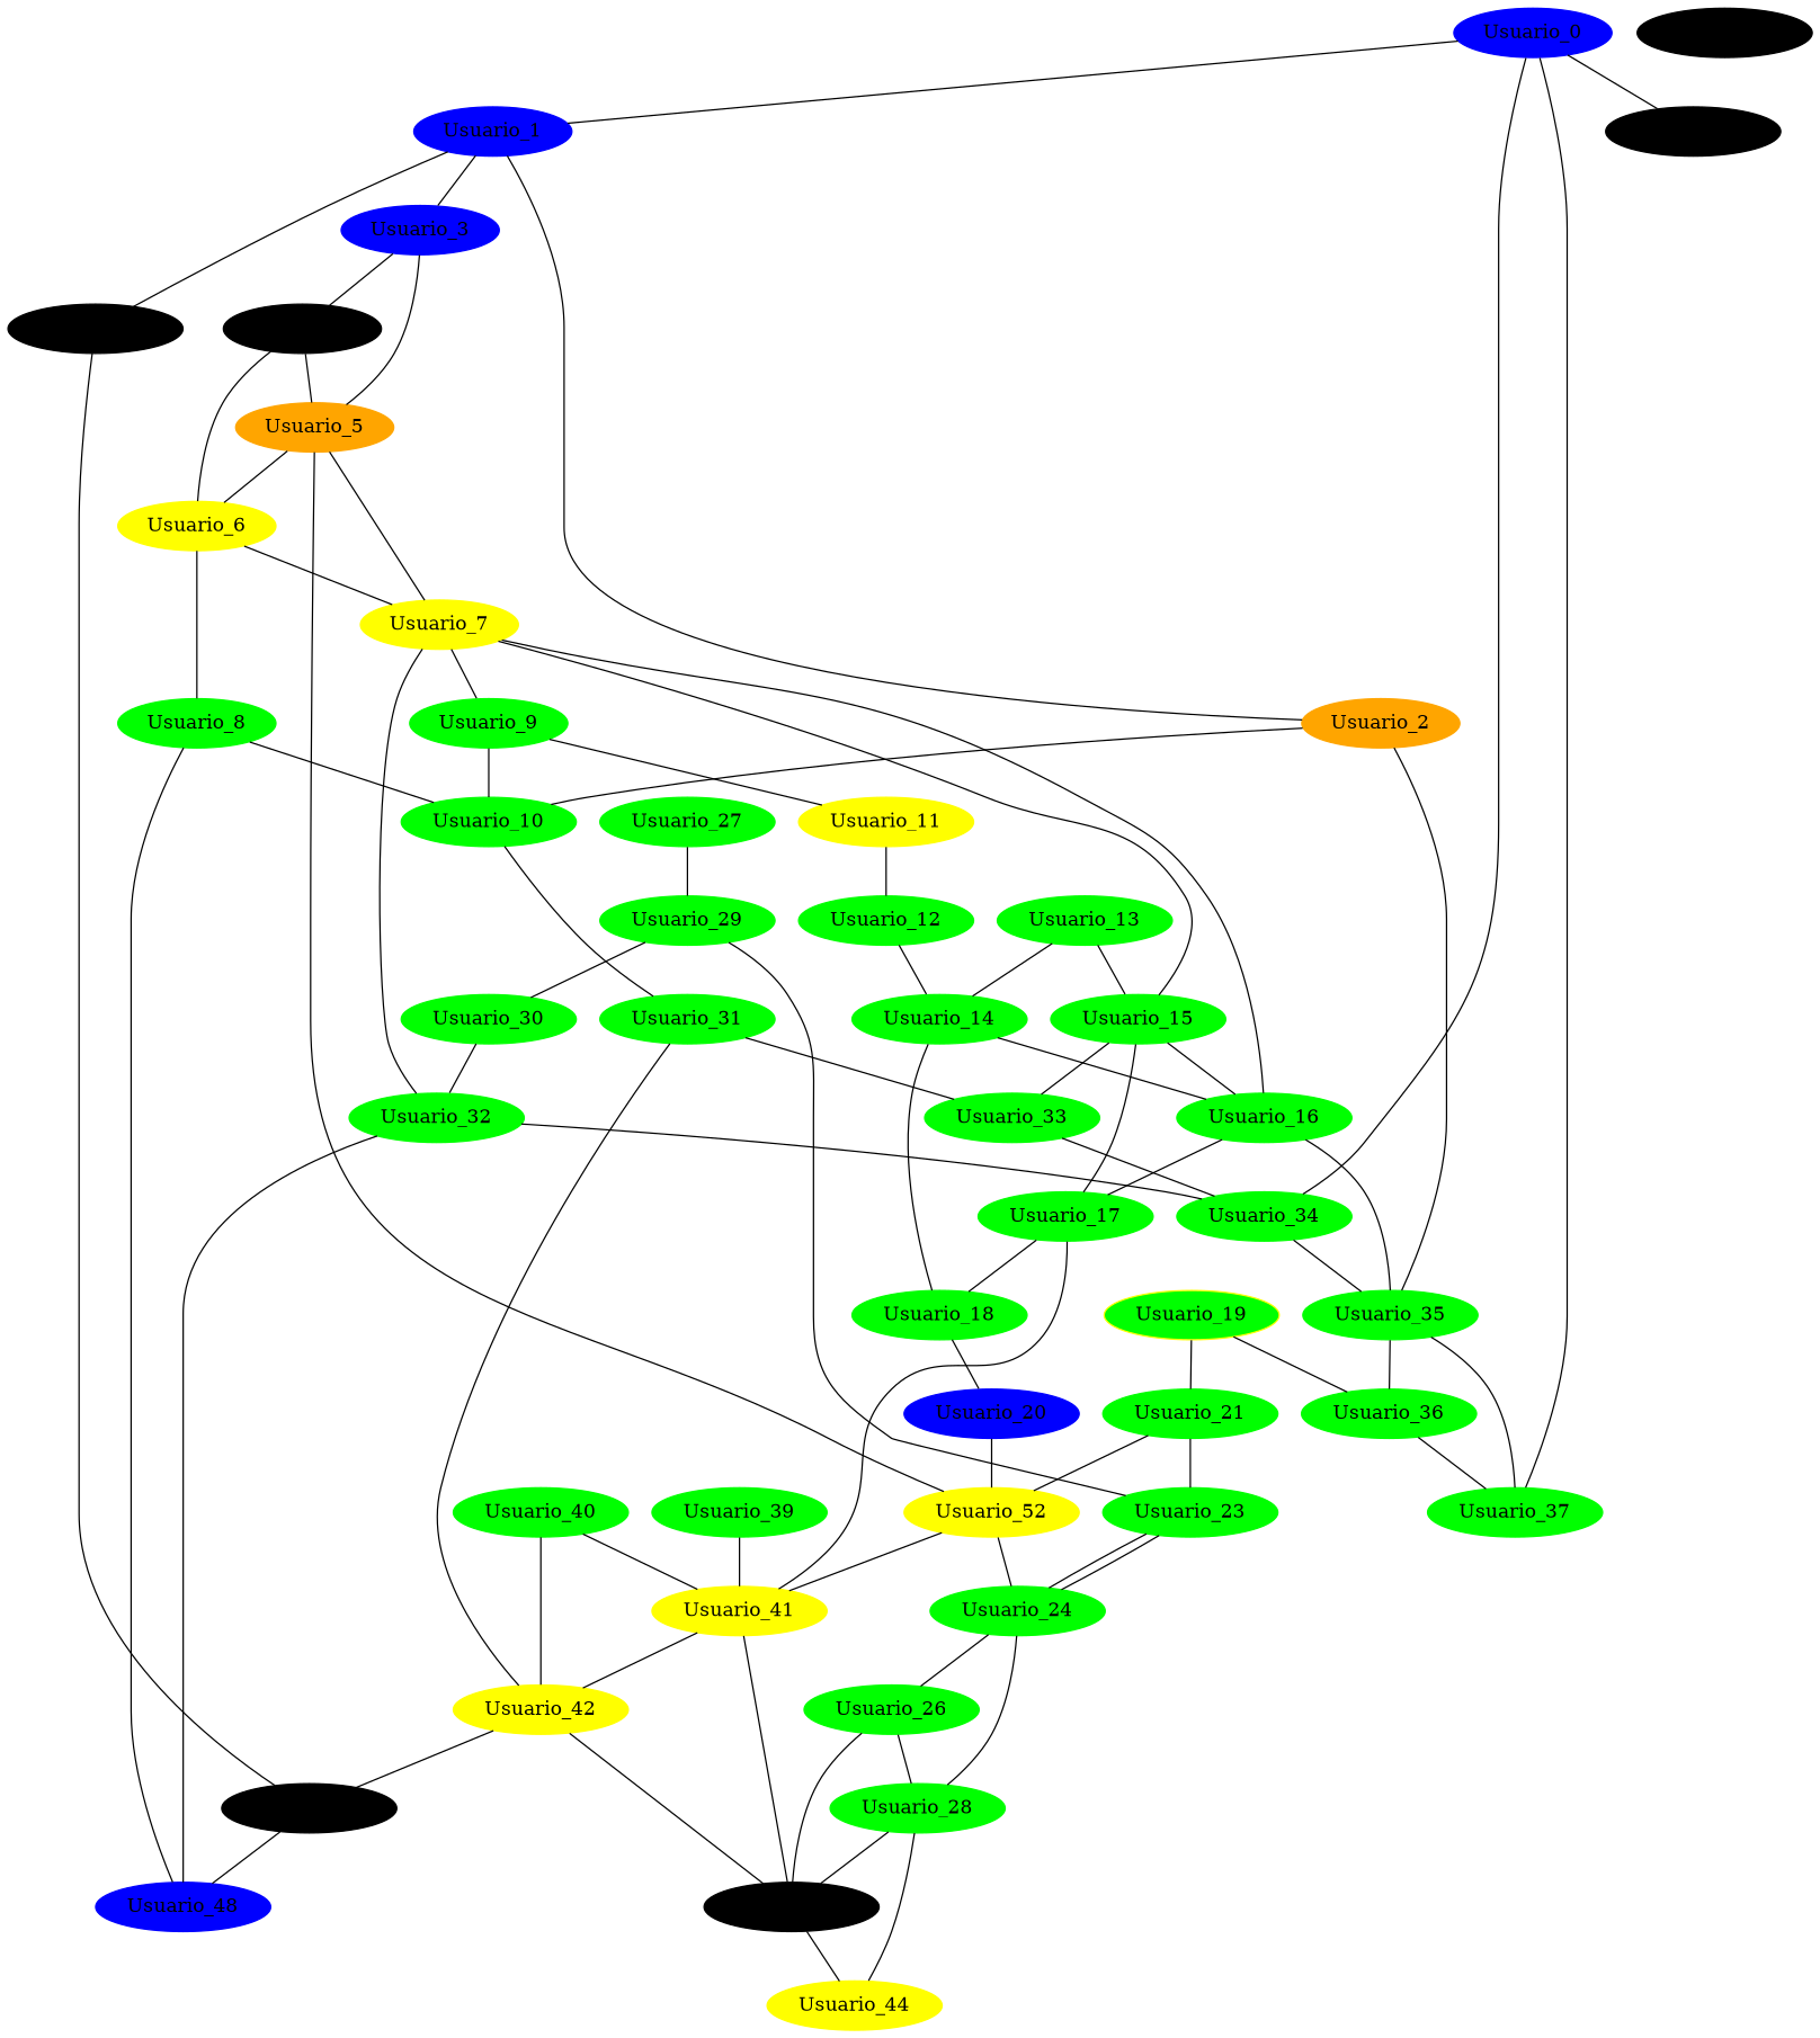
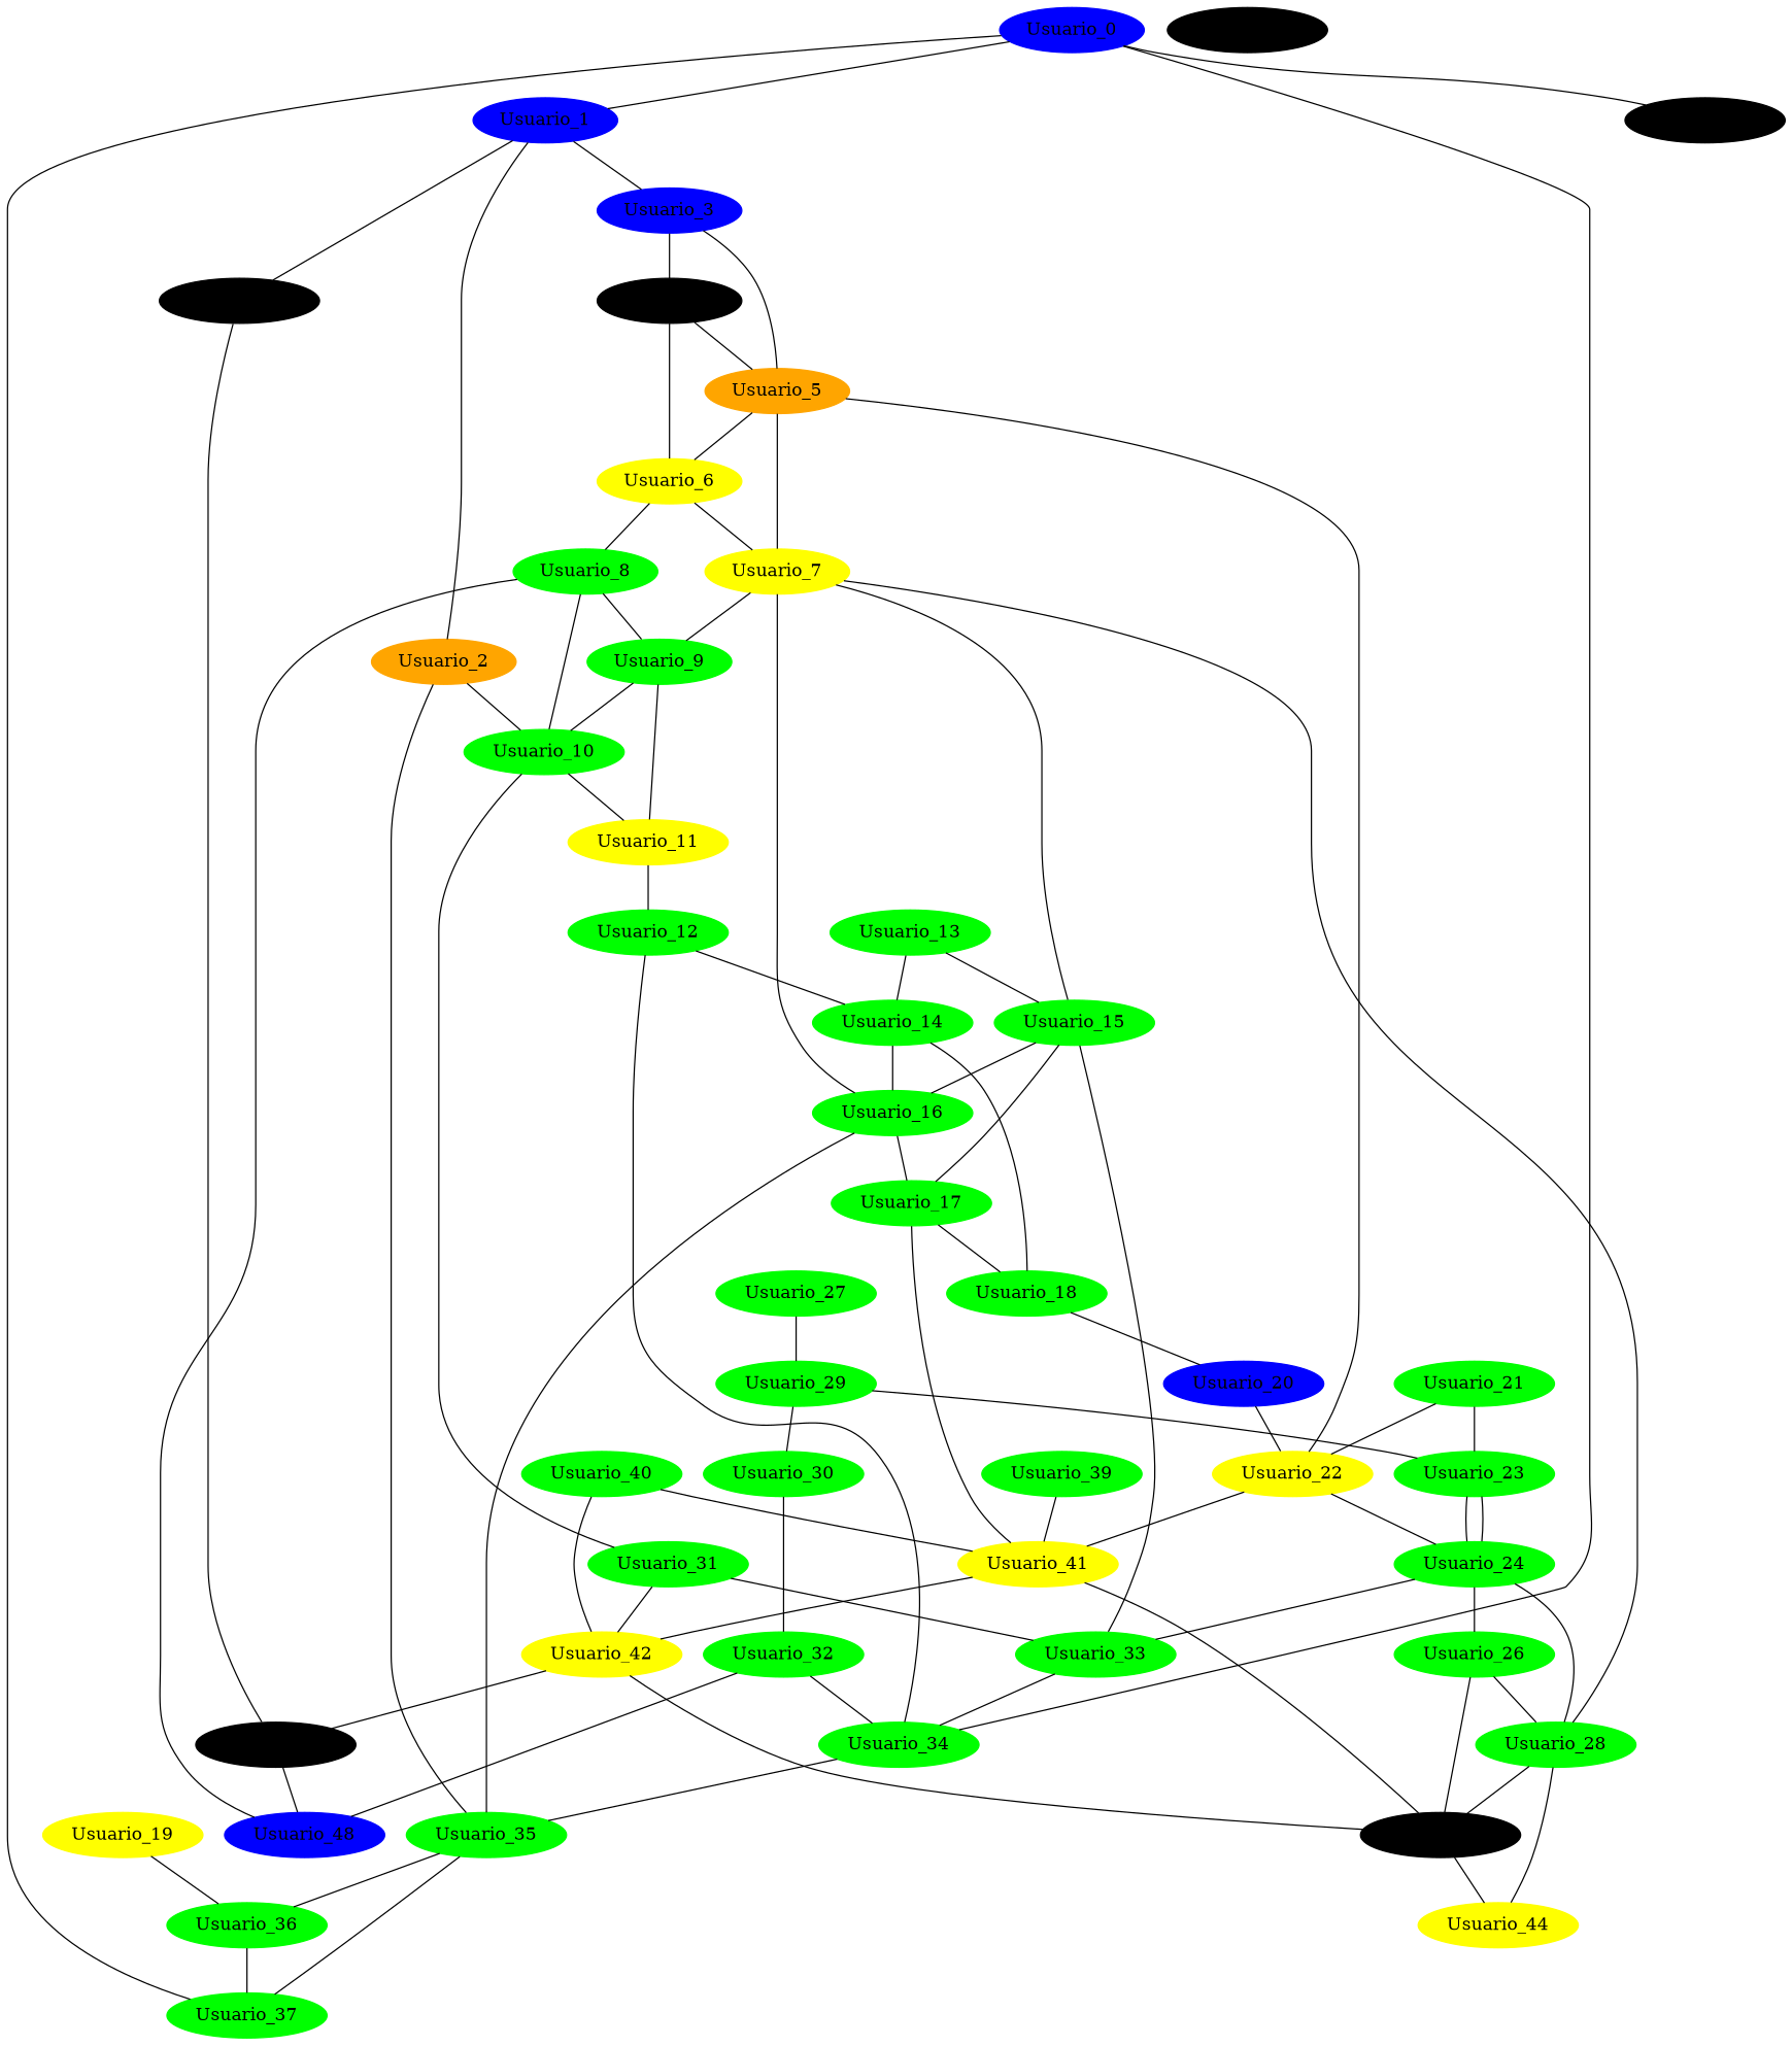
  graph {
    node [color=green style=filled]
    n1 [color=blue label=Usuario_0]
    n2 [color=blue label=Usuario_1]
    n3 [label=Usuario_34]
    n4 [label=Usuario_37]
    n5 [color=black label=Usuario_49]
    n6 [color=orange label=Usuario_2]
    n7 [color=blue label=Usuario_3]
    n8 [color=black label=Usuario_45]
    n9 [label=Usuario_35]
    n10 [label=Usuario_10]
    n11 [color=black label=Usuario_4]
    n12 [color=orange label=Usuario_5]
    n13 [color=black label=Usuario_47]
    n14 [color=yellow label=Usuario_11]
    n15 [label=Usuario_31]
    n16 [label=Usuario_36]
    n17 [color=yellow label=Usuario_6]
    n18 [color=yellow label=Usuario_7]
-   n19 [color=yellow label=Usuario_52]
+   n19 [color=yellow label=Usuario_22]
    n20 [label=Usuario_8]
    n21 [label=Usuario_9]
    n22 [label=Usuario_15]
    n23 [label=Usuario_16]
    n24 [label=Usuario_28]
    n25 [color=yellow label=Usuario_41]
    n26 [label=Usuario_24]
    n27 [color=blue label=Usuario_48]
    n28 [label=Usuario_17]
    n29 [label=Usuario_33]
    n30 [color=black label=Usuario_43]
    n31 [color=yellow label=Usuario_44]
    n32 [label=Usuario_12]
    n33 [color=yellow label=Usuario_42]
    n34 [label=Usuario_14]
    n35 [label=Usuario_18]
    n36 [label=Usuario_13]
    n37 [color=blue label=Usuario_20]
-   n38 [color=yellow label=Usuario_19 fillcolor=green]
+   n38 [color=yellow label=Usuario_19]
    n39 [label=Usuario_21]
    n40 [label=Usuario_23]
    n41 [label=Usuario_26]
    n42 [label=Usuario_27]
    n43 [label=Usuario_29]
    n44 [label=Usuario_30]
    n45 [label=Usuario_32]
    n46 [label=Usuario_39]
    n47 [label=Usuario_40]
    n48 [color=black label=Usuario_46]
    n1 -- n2
    n1 -- n3
    n1 -- n4
    n1 -- n5
    n2 -- n6
    n2 -- n7
    n2 -- n8
    n3 -- n9
    n6 -- n9
    n6 -- n10
    n7 -- n11
    n7 -- n12
    n8 -- n13
    n9 -- n4
    n9 -- n16
+   n10 -- n14
    n10 -- n15
    n11 -- n12
    n11 -- n17
    n12 -- n17
    n12 -- n18
    n12 -- n19
    n13 -- n27
    n14 -- n32
    n15 -- n29
    n15 -- n33
    n16 -- n4
    n17 -- n18
    n17 -- n20
    n18 -- n21
    n18 -- n22
    n18 -- n23
-   n18 -- n45
+   n18 -- n24
    n19 -- n25
    n19 -- n26
    n20 -- n10
+   n20 -- n21
    n20 -- n27
    n21 -- n10
    n21 -- n14
    n22 -- n23
    n22 -- n28
    n22 -- n29
    n23 -- n9
    n23 -- n28
    n24 -- n30
    n24 -- n31
    n25 -- n30
    n25 -- n33
    n26 -- n24
+   n26 -- n29
    n26 -- n41
    n28 -- n25
    n28 -- n35
    n29 -- n3
    n30 -- n31
+   n32 -- n3
    n32 -- n34
    n33 -- n13
    n33 -- n30
    n34 -- n23
    n34 -- n35
    n35 -- n37
    n36 -- n22
    n36 -- n34
    n37 -- n19
    n38 -- n16
-   n38 -- n39
    n39 -- n19
    n39 -- n40
    n40 -- n26
    n40 -- n26
    n41 -- n24
    n41 -- n30
    n42 -- n43
    n43 -- n40
    n43 -- n44
    n44 -- n45
    n45 -- n3
    n45 -- n27
    n46 -- n25
    n47 -- n25
    n47 -- n33
  }
